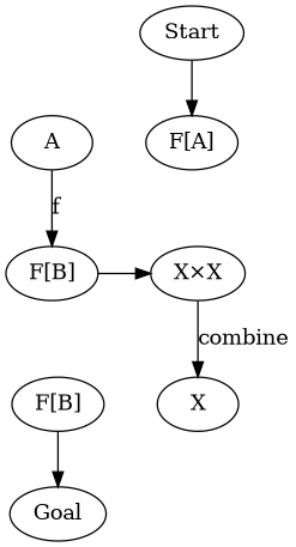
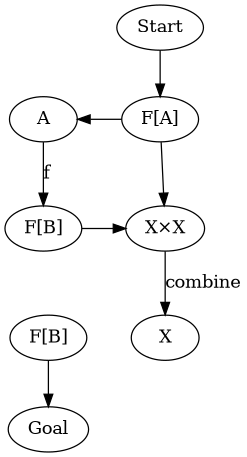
  digraph {
    node [group=upper]
    n1 [label="F[A]"]
    A
    n3 [label="F[B]"]
    n4 [group=lower label="X×X"]
    n5 [label="F[B]"]
    X [group=lower]
    Goal [group=""]
    Start [group=""]
    subgraph sub_1 {
      rank=same
      n1
      A
    }
    subgraph sub_2 {
      rank=same
      n3
      n4
    }
    subgraph sub_3 {
      rank=same
      n5
      X
    }
+   n1 -> n4
+   A -> n1 [dir=back]
    A -> n3 [label=f]
    n3 -> n4
    n4 -> X [label=combine]
    n5 -> X [dir=back style=invis]
    n5 -> Goal
    Start -> n1
  }
